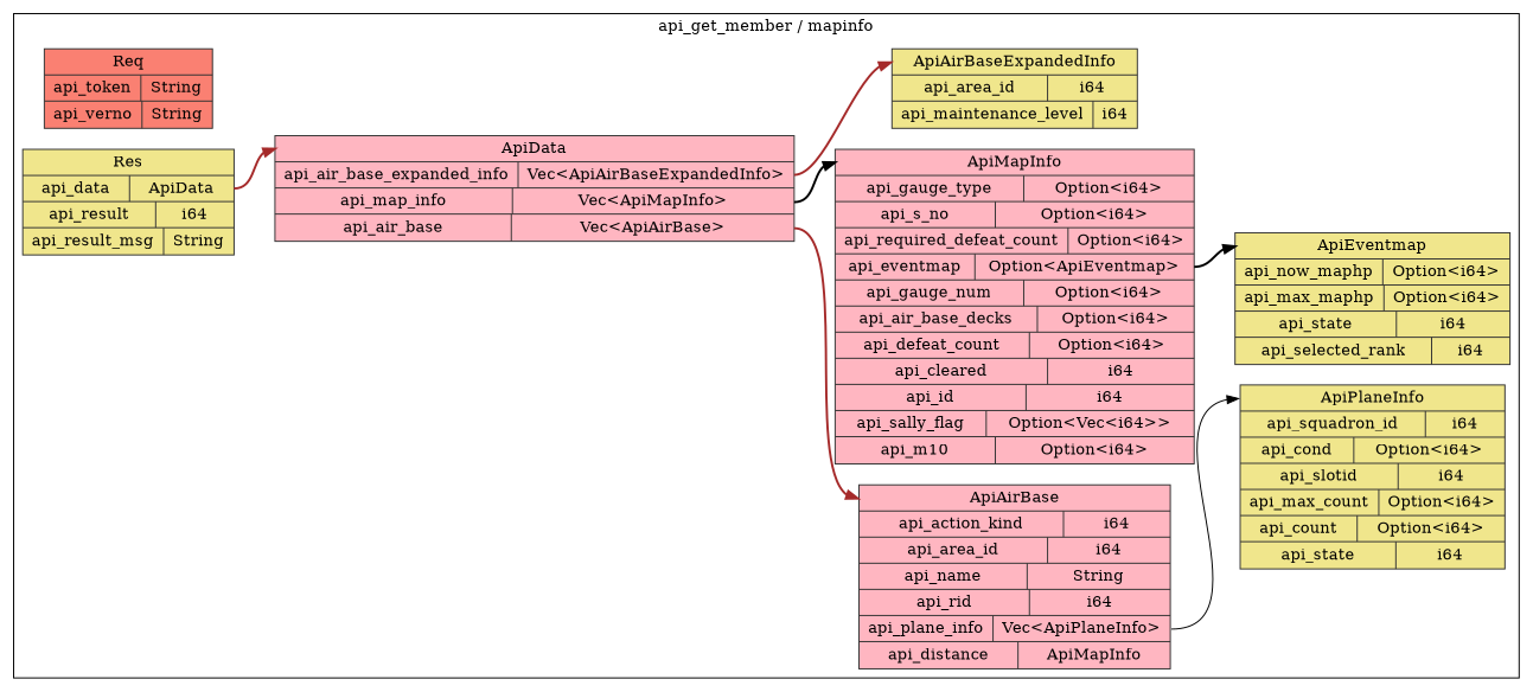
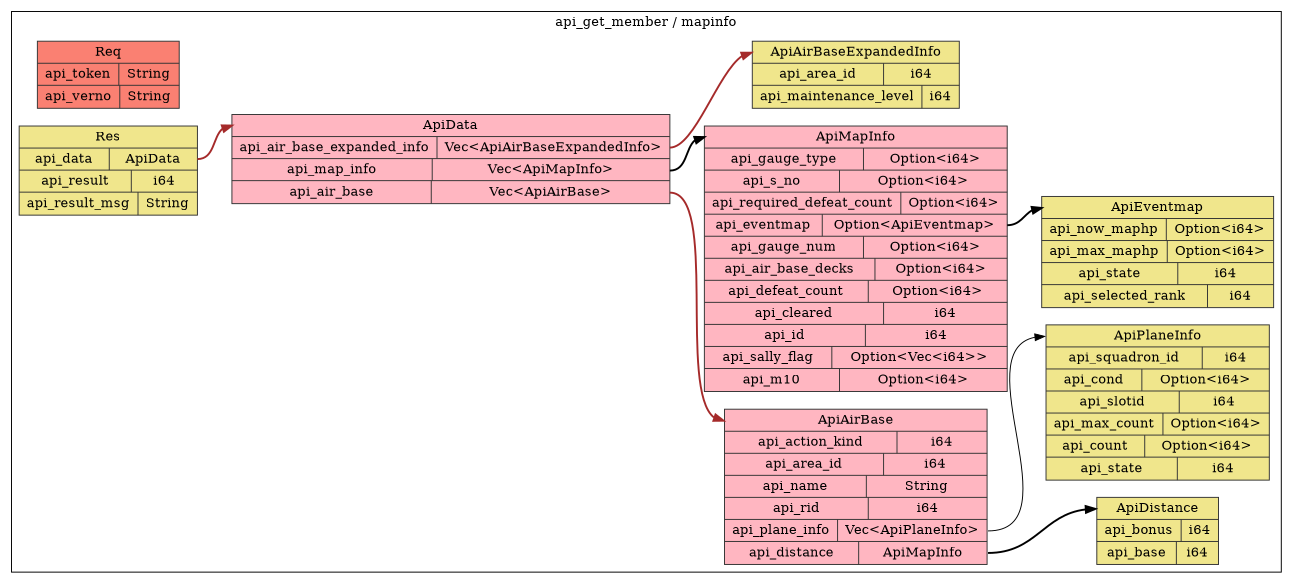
  digraph {
    rankdir=LR
    node [color=gray20 fillcolor=khaki shape=record style="solid,filled"]
    edge [color=black style=bold]
+   n1 [label="<ApiDistance> ApiDistance  | { api_bonus | <api_bonus> i64 } | { api_base | <api_base> i64 }"]
    n2 [label="<ApiEventmap> ApiEventmap  | { api_now_maphp | <api_now_maphp> Option\<i64\> } | { api_max_maphp | <api_max_maphp> Option\<i64\> } | { api_state | <api_state> i64 } | { api_selected_rank | <api_selected_rank> i64 }"]
    n3 [fillcolor=salmon label="<Req> Req  | { api_token | <api_token> String } | { api_verno | <api_verno> String }"]
    n4 [label="<ApiPlaneInfo> ApiPlaneInfo  | { api_squadron_id | <api_squadron_id> i64 } | { api_cond | <api_cond> Option\<i64\> } | { api_slotid | <api_slotid> i64 } | { api_max_count | <api_max_count> Option\<i64\> } | { api_count | <api_count> Option\<i64\> } | { api_state | <api_state> i64 }"]
    n5 [label="<Res> Res  | { api_data | <api_data> ApiData } | { api_result | <api_result> i64 } | { api_result_msg | <api_result_msg> String }"]
    n6 [fillcolor=lightpink label="<ApiData> ApiData  | { api_air_base_expanded_info | <api_air_base_expanded_info> Vec\<ApiAirBaseExpandedInfo\> } | { api_map_info | <api_map_info> Vec\<ApiMapInfo\> } | { api_air_base | <api_air_base> Vec\<ApiAirBase\> }"]
    n7 [fillcolor=lightpink label="<ApiAirBase> ApiAirBase  | { api_action_kind | <api_action_kind> i64 } | { api_area_id | <api_area_id> i64 } | { api_name | <api_name> String } | { api_rid | <api_rid> i64 } | { api_plane_info | <api_plane_info> Vec\<ApiPlaneInfo\> } | { api_distance | <api_distance> ApiMapInfo }"]
    n8 [label="<ApiAirBaseExpandedInfo> ApiAirBaseExpandedInfo  | { api_area_id | <api_area_id> i64 } | { api_maintenance_level | <api_maintenance_level> i64 }"]
    n9 [fillcolor=lightpink label="<ApiMapInfo> ApiMapInfo  | { api_gauge_type | <api_gauge_type> Option\<i64\> } | { api_s_no | <api_s_no> Option\<i64\> } | { api_required_defeat_count | <api_required_defeat_count> Option\<i64\> } | { api_eventmap | <api_eventmap> Option\<ApiEventmap\> } | { api_gauge_num | <api_gauge_num> Option\<i64\> } | { api_air_base_decks | <api_air_base_decks> Option\<i64\> } | { api_defeat_count | <api_defeat_count> Option\<i64\> } | { api_cleared | <api_cleared> i64 } | { api_id | <api_id> i64 } | { api_sally_flag | <api_sally_flag> Option\<Vec\<i64\>\> } | { api_m10 | <api_m10> Option\<i64\> }"]
    subgraph cluster_1 {
      label="api_get_member / mapinfo"
+     n1
      n2
      n3
      n4
      n5
      n6
      n7
      n8
      n9
    }
    n5 -> n6 [color=brown headport="ApiData:w" tailport="api_data:e"]
    n6 -> n7 [color=brown headport="ApiAirBase:w" tailport="api_air_base:e"]
    n6 -> n8 [color=brown headport="ApiAirBaseExpandedInfo:w" tailport="api_air_base_expanded_info:e"]
    n6 -> n9 [headport="ApiMapInfo:w" tailport="api_map_info:e"]
+   n7 -> n1 [headport="ApiDistance:w" tailport="api_distance:e"]
    n7 -> n4 [headport="ApiPlaneInfo:w" style=solid tailport="api_plane_info:e"]
    n9 -> n2 [headport="ApiEventmap:w" tailport="api_eventmap:e"]
  }
